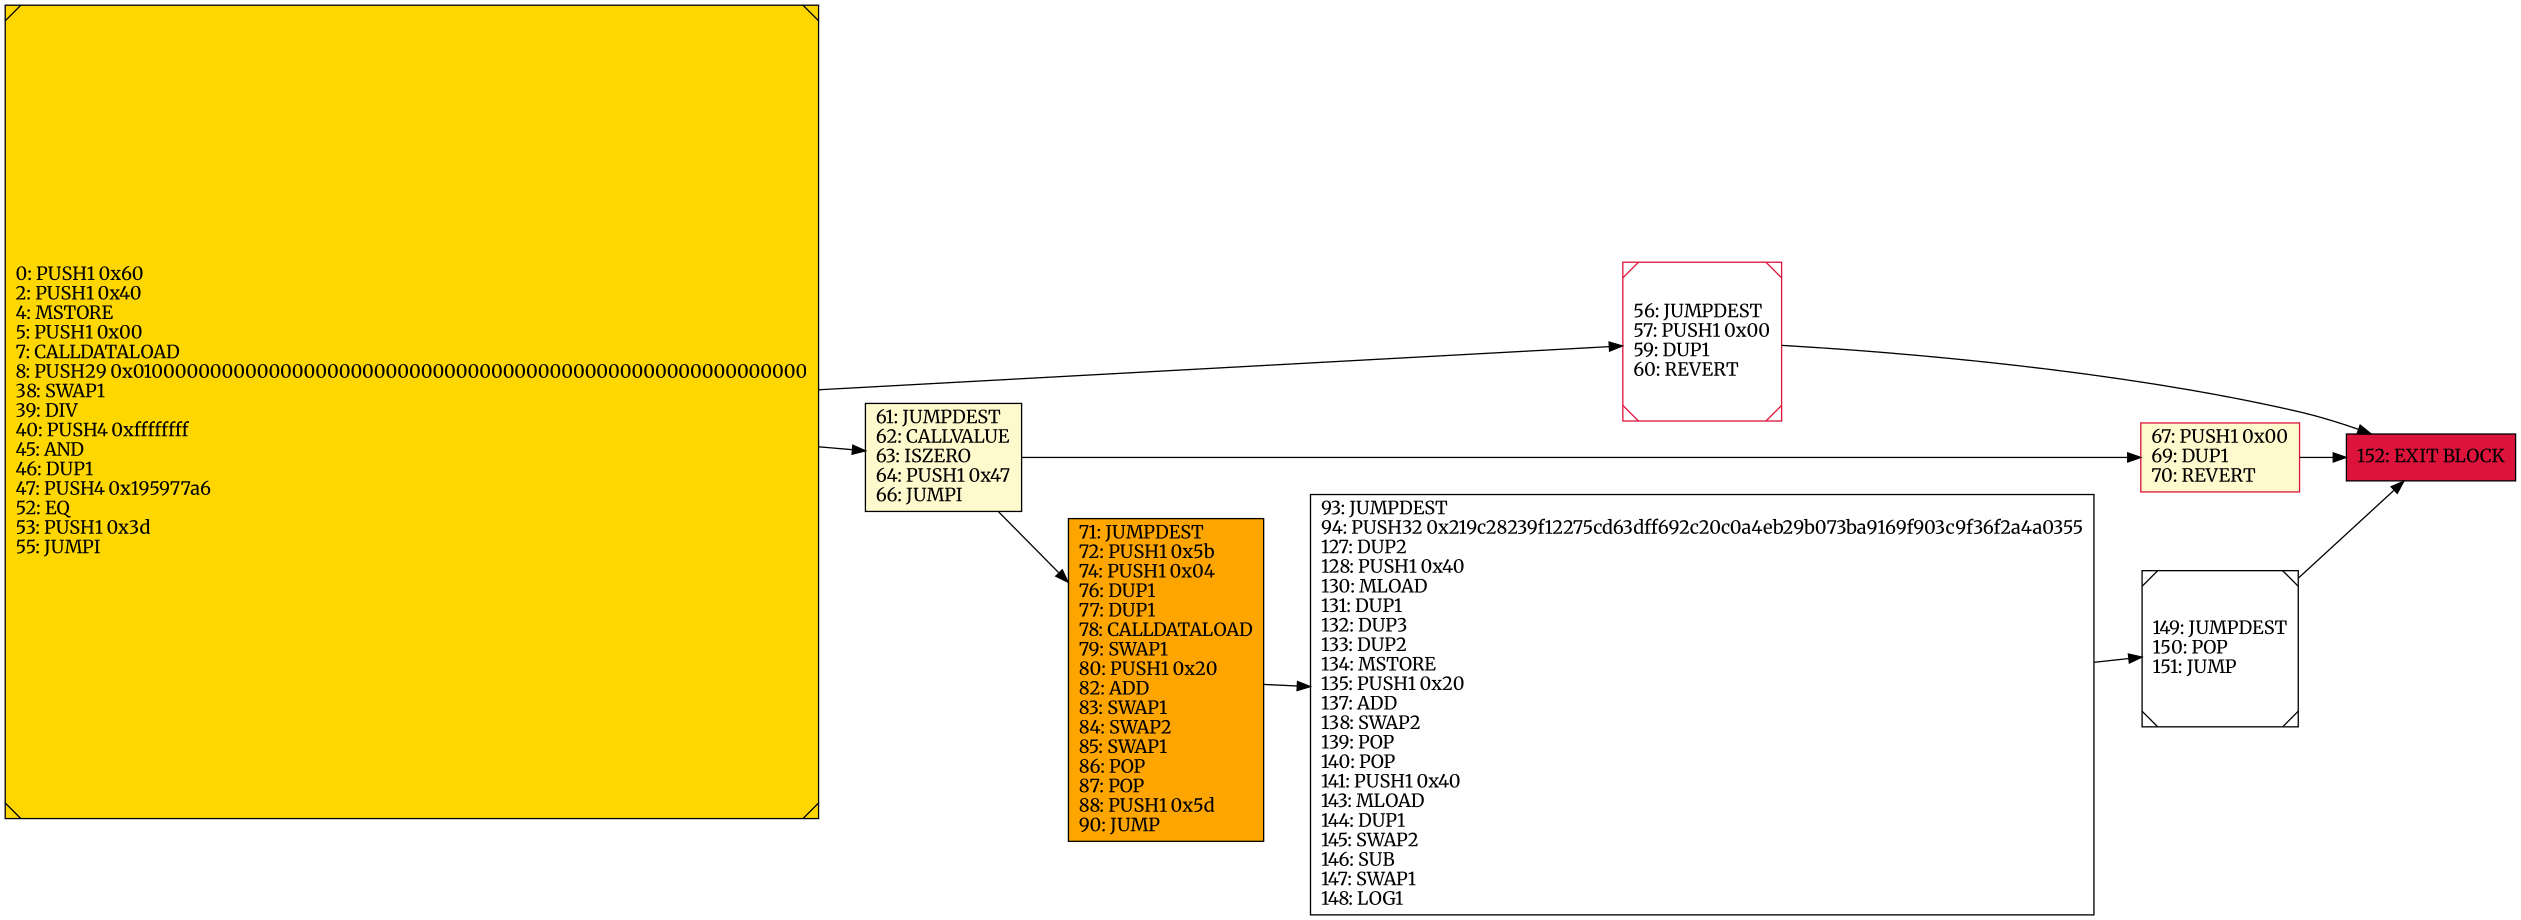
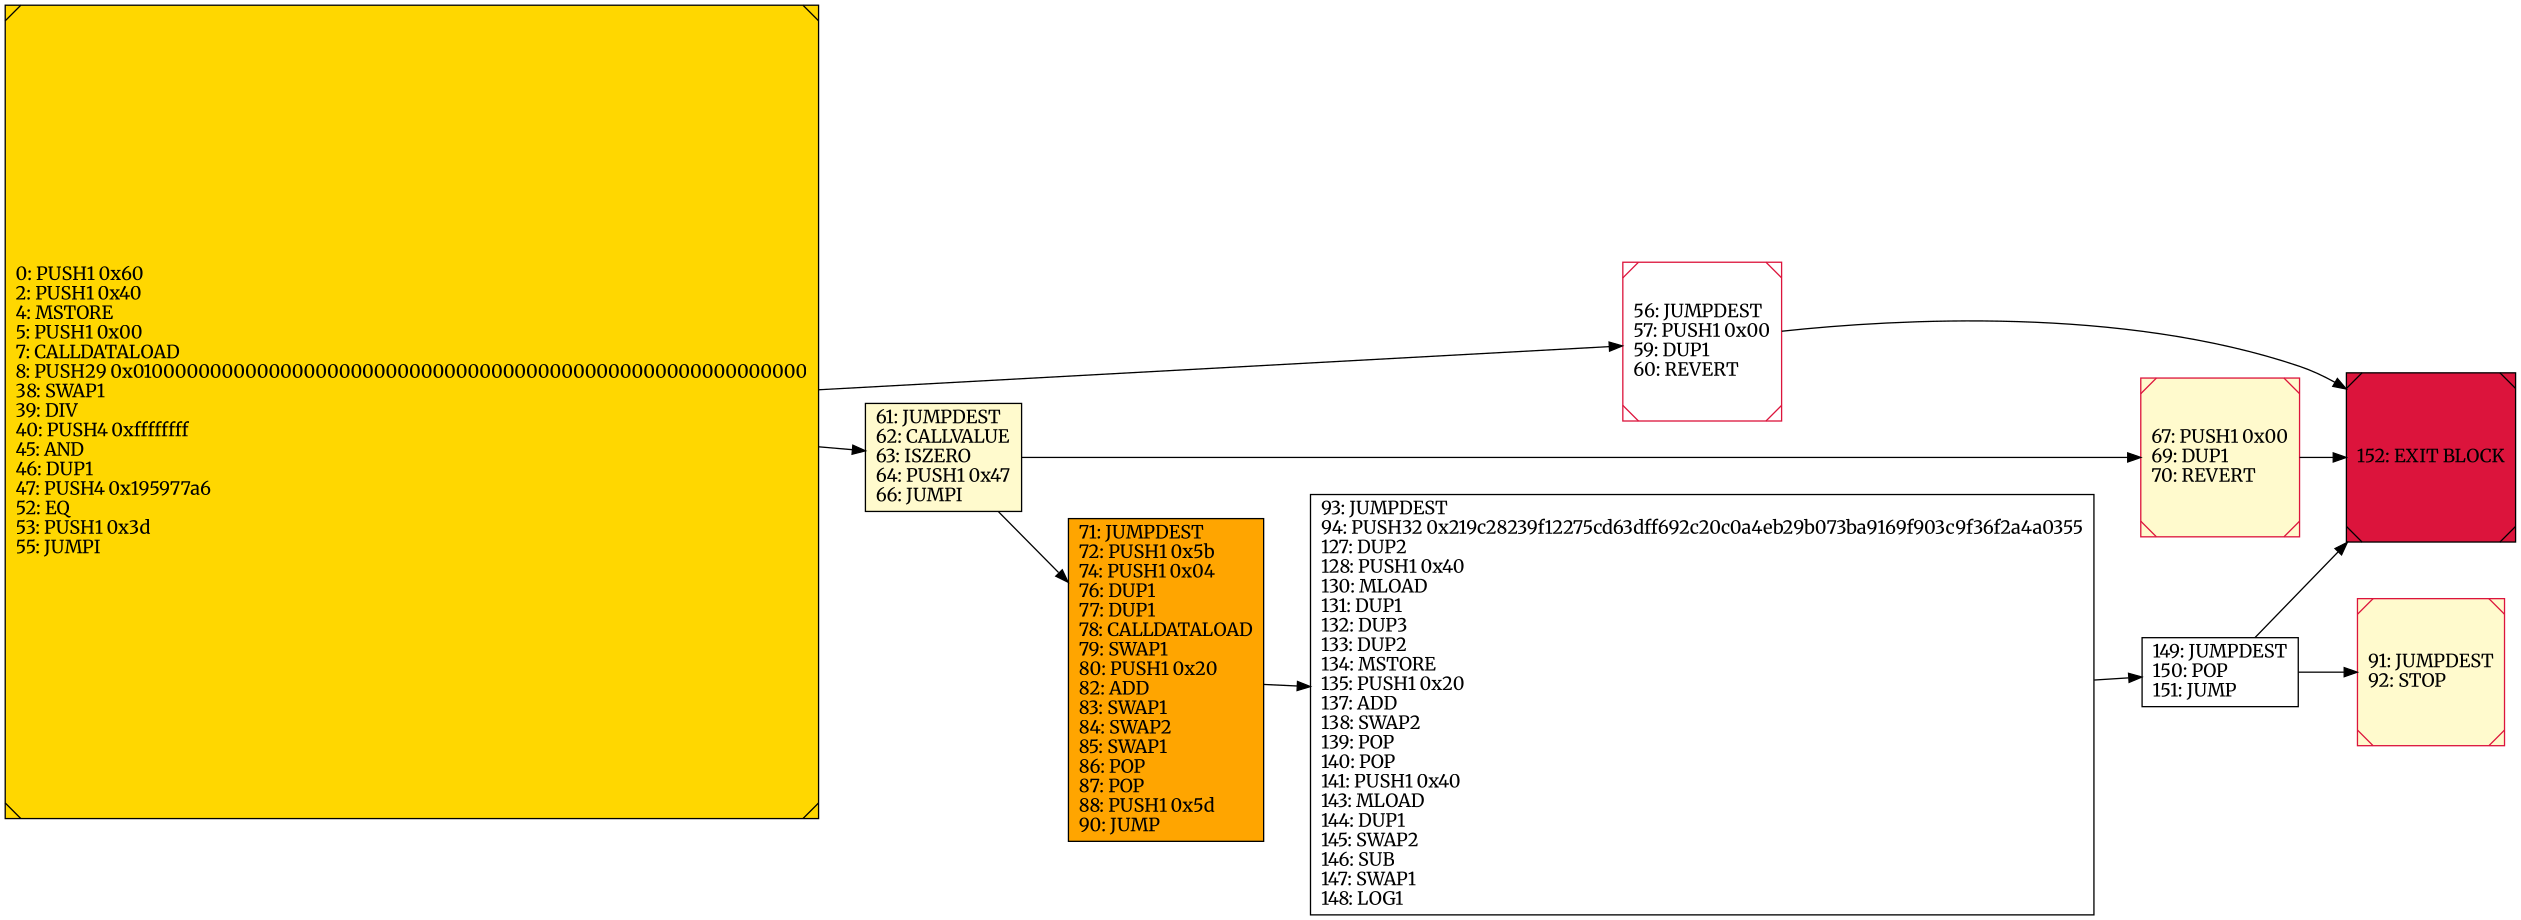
  digraph {
    fontname=Merriweather
    rankdir=LR
    node [color=black fillcolor=lemonchiffon fontcolor=black fontname=Merriweather shape=box style=filled]
    edge [fontname=Merriweather]
-   n1 [color=crimson label="67: PUSH1 0x00\l69: DUP1\l70: REVERT\l"]
-   n2 [fillcolor=crimson label="152: EXIT BLOCK\l"]
-   n3 [fillcolor=white label="149: JUMPDEST\l150: POP\l151: JUMP\l" shape=Msquare]
+   n1 [color=crimson label="67: PUSH1 0x00\l69: DUP1\l70: REVERT\l" shape=Msquare]
+   n2 [fillcolor=crimson label="152: EXIT BLOCK\l" shape=Msquare]
+   n3 [fillcolor=white label="149: JUMPDEST\l150: POP\l151: JUMP\l"]
+   n4 [color=crimson label="91: JUMPDEST\l92: STOP\l" shape=Msquare]
    n5 [fillcolor=orange label="71: JUMPDEST\l72: PUSH1 0x5b\l74: PUSH1 0x04\l76: DUP1\l77: DUP1\l78: CALLDATALOAD\l79: SWAP1\l80: PUSH1 0x20\l82: ADD\l83: SWAP1\l84: SWAP2\l85: SWAP1\l86: POP\l87: POP\l88: PUSH1 0x5d\l90: JUMP\l"]
    n6 [fillcolor=white label="93: JUMPDEST\l94: PUSH32 0x219c28239f12275cd63dff692c20c0a4eb29b073ba9169f903c9f36f2a4a0355\l127: DUP2\l128: PUSH1 0x40\l130: MLOAD\l131: DUP1\l132: DUP3\l133: DUP2\l134: MSTORE\l135: PUSH1 0x20\l137: ADD\l138: SWAP2\l139: POP\l140: POP\l141: PUSH1 0x40\l143: MLOAD\l144: DUP1\l145: SWAP2\l146: SUB\l147: SWAP1\l148: LOG1\l"]
    n7 [color=crimson fillcolor=white label="56: JUMPDEST\l57: PUSH1 0x00\l59: DUP1\l60: REVERT\l" shape=Msquare]
    n8 [fillcolor=gold label="0: PUSH1 0x60\l2: PUSH1 0x40\l4: MSTORE\l5: PUSH1 0x00\l7: CALLDATALOAD\l8: PUSH29 0x0100000000000000000000000000000000000000000000000000000000\l38: SWAP1\l39: DIV\l40: PUSH4 0xffffffff\l45: AND\l46: DUP1\l47: PUSH4 0x195977a6\l52: EQ\l53: PUSH1 0x3d\l55: JUMPI\l" shape=Msquare]
    n9 [label="61: JUMPDEST\l62: CALLVALUE\l63: ISZERO\l64: PUSH1 0x47\l66: JUMPI\l"]
    n1 -> n2
    n3 -> n2
+   n3 -> n4
    n5 -> n6
    n6 -> n3
    n7 -> n2
    n8 -> n7
    n8 -> n9
    n9 -> n1
    n9 -> n5
  }
